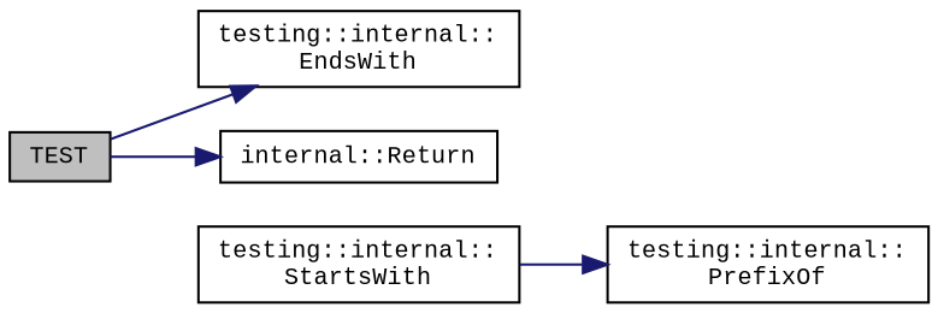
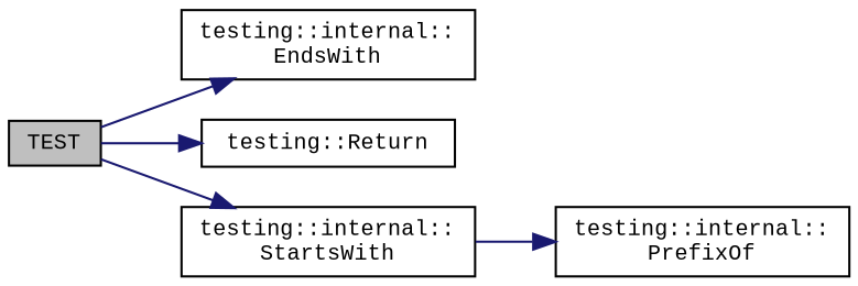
  digraph {
    fontname="Liberation Mono"
    rankdir=LR
    node [color=black fontname="Liberation Mono" fontsize=10 shape=record]
    edge [color=midnightblue fontname="Liberation Mono" fontsize=10 labelfontname=Helvetica labelfontsize=10 style=solid]
    n1 [fillcolor=grey75 fontcolor=black height=0.2 label=TEST style=filled width=0.4]
    n2 [height=0.2 label="testing::internal::\lEndsWith" width=0.4]
-   n3 [height=0.2 label="internal::Return" width=0.4]
+   n3 [height=0.2 label="testing::Return" width=0.4]
    n4 [height=0.2 label="testing::internal::\lStartsWith" width=0.4]
    n5 [height=0.2 label="testing::internal::\lPrefixOf" width=0.4]
    n1 -> n2
    n1 -> n3
+   n1 -> n4
    n4 -> n5
  }
